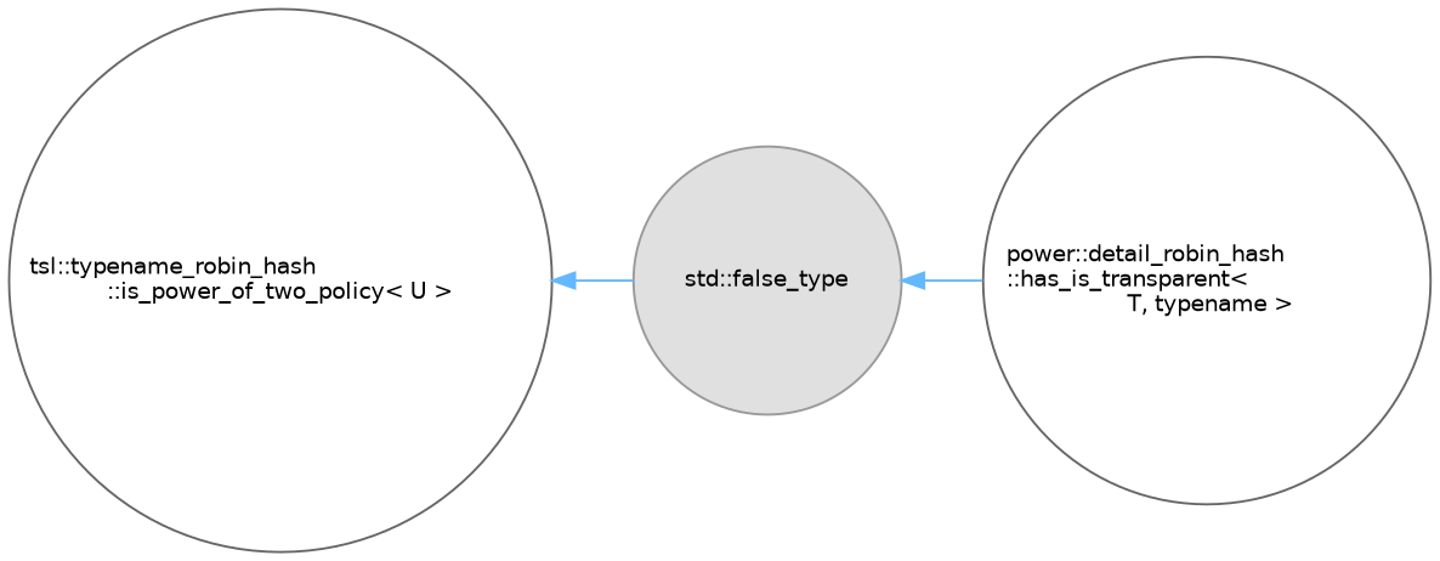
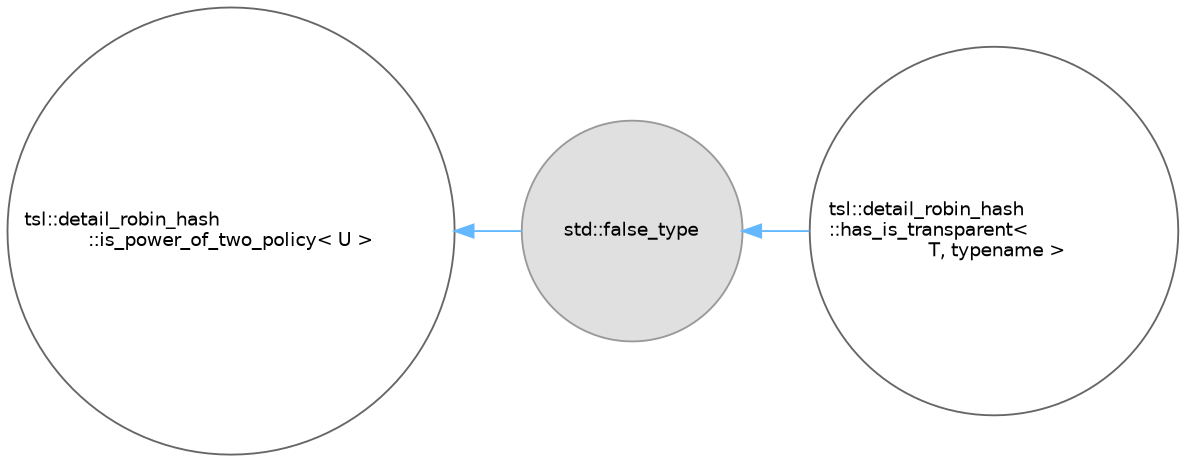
  digraph {
    rankdir=LR
    node [color=grey40 fillcolor=white fontname=Helvetica fontsize=10 shape=circle style=filled]
    edge [color=steelblue1 dir=back fontname=Helvetica fontsize=10 labelfontname=Helvetica labelfontsize=10 style=solid]
    n1 [color=grey60 fillcolor="#E0E0E0" height=0.2 label="std::false_type" width=0.4]
-   n2 [height=0.2 label="power::detail_robin_hash\l::has_is_transparent\<\l T, typename \>" width=0.4]
-   n3 [height=0.2 label="tsl::typename_robin_hash\l::is_power_of_two_policy\< U \>" width=0.4]
+   n2 [height=0.2 label="tsl::detail_robin_hash\l::has_is_transparent\<\l T, typename \>" width=0.4]
+   n3 [height=0.2 label="tsl::detail_robin_hash\l::is_power_of_two_policy\< U \>" width=0.4]
    n1 -> n2
    n3 -> n1
  }
